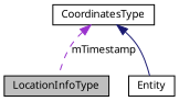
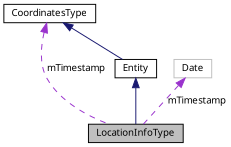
  digraph {
    node [color=black fontname="FreeSans.ttf" fontsize=10 shape=record]
    edge [color=midnightblue dir=back fontname="FreeSans.ttf" fontsize=10 labelfontname="FreeSans.ttf" labelfontsize=10 style=solid]
    n1 [fillcolor=grey75 fontcolor=black height=0.2 label=LocationInfoType style=filled width=0.4]
    n2 [height=0.2 label=Entity width=0.4]
    n3 [height=0.2 label=CoordinatesType width=0.4]
+   n4 [color=grey75 height=0.2 label=Date width=0.4]
+   n2 -> n1
    n3 -> n1 [color=darkorchid3 label=mTimestamp style=dashed]
    n3 -> n2
+   n4 -> n1 [color=darkorchid3 label=mTimestamp style=dashed]
  }
